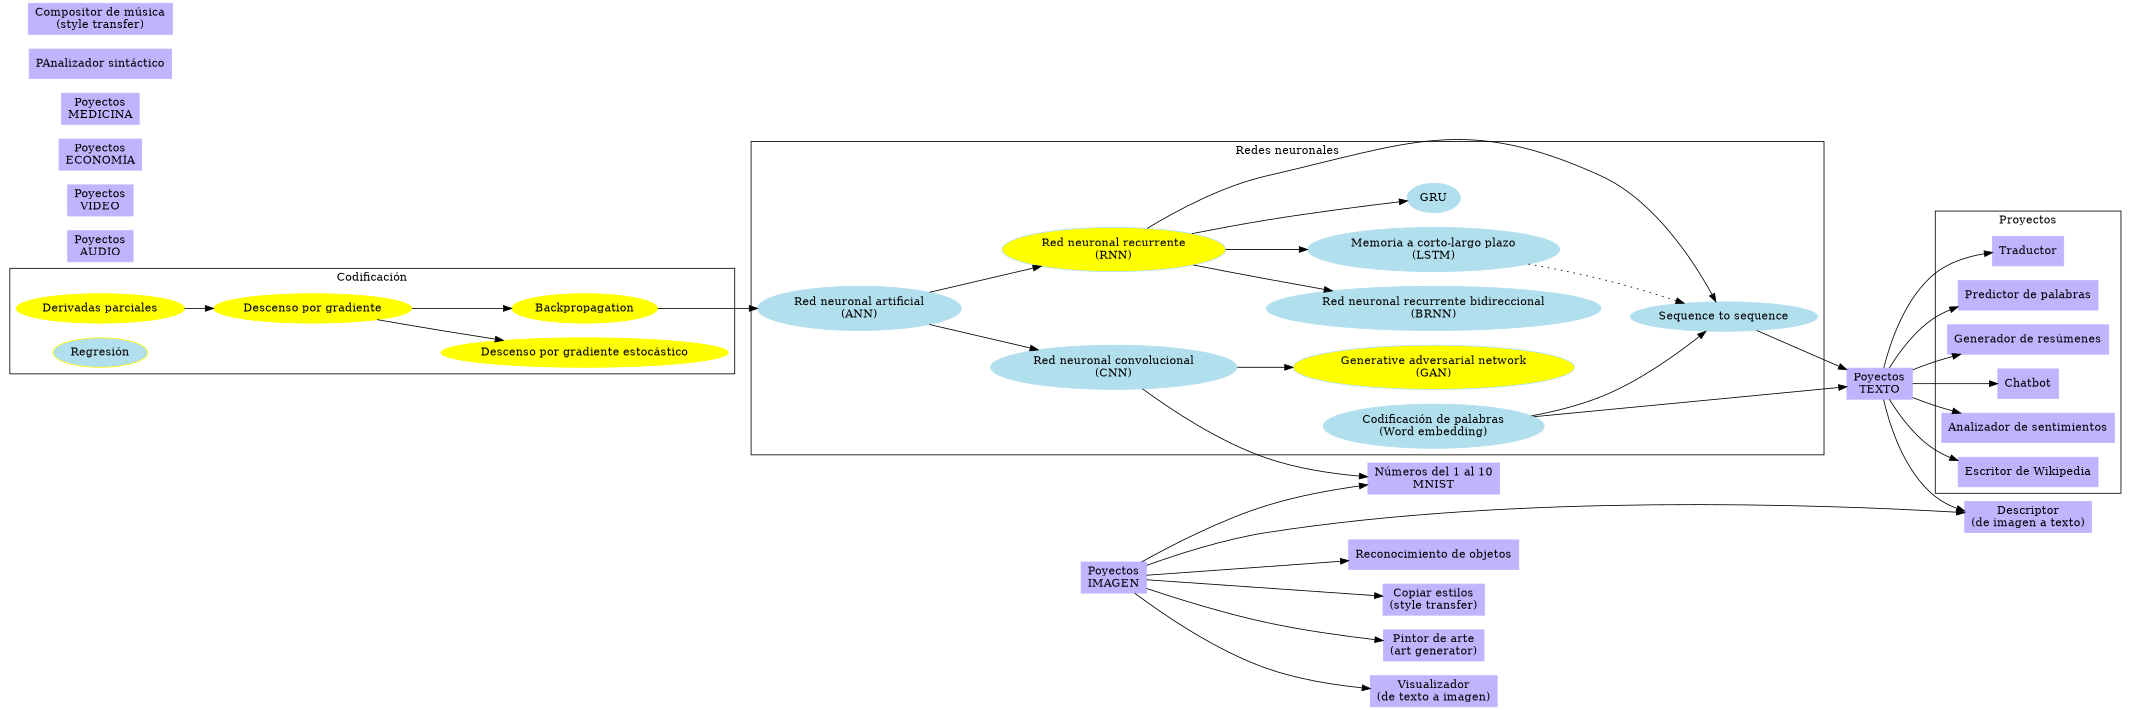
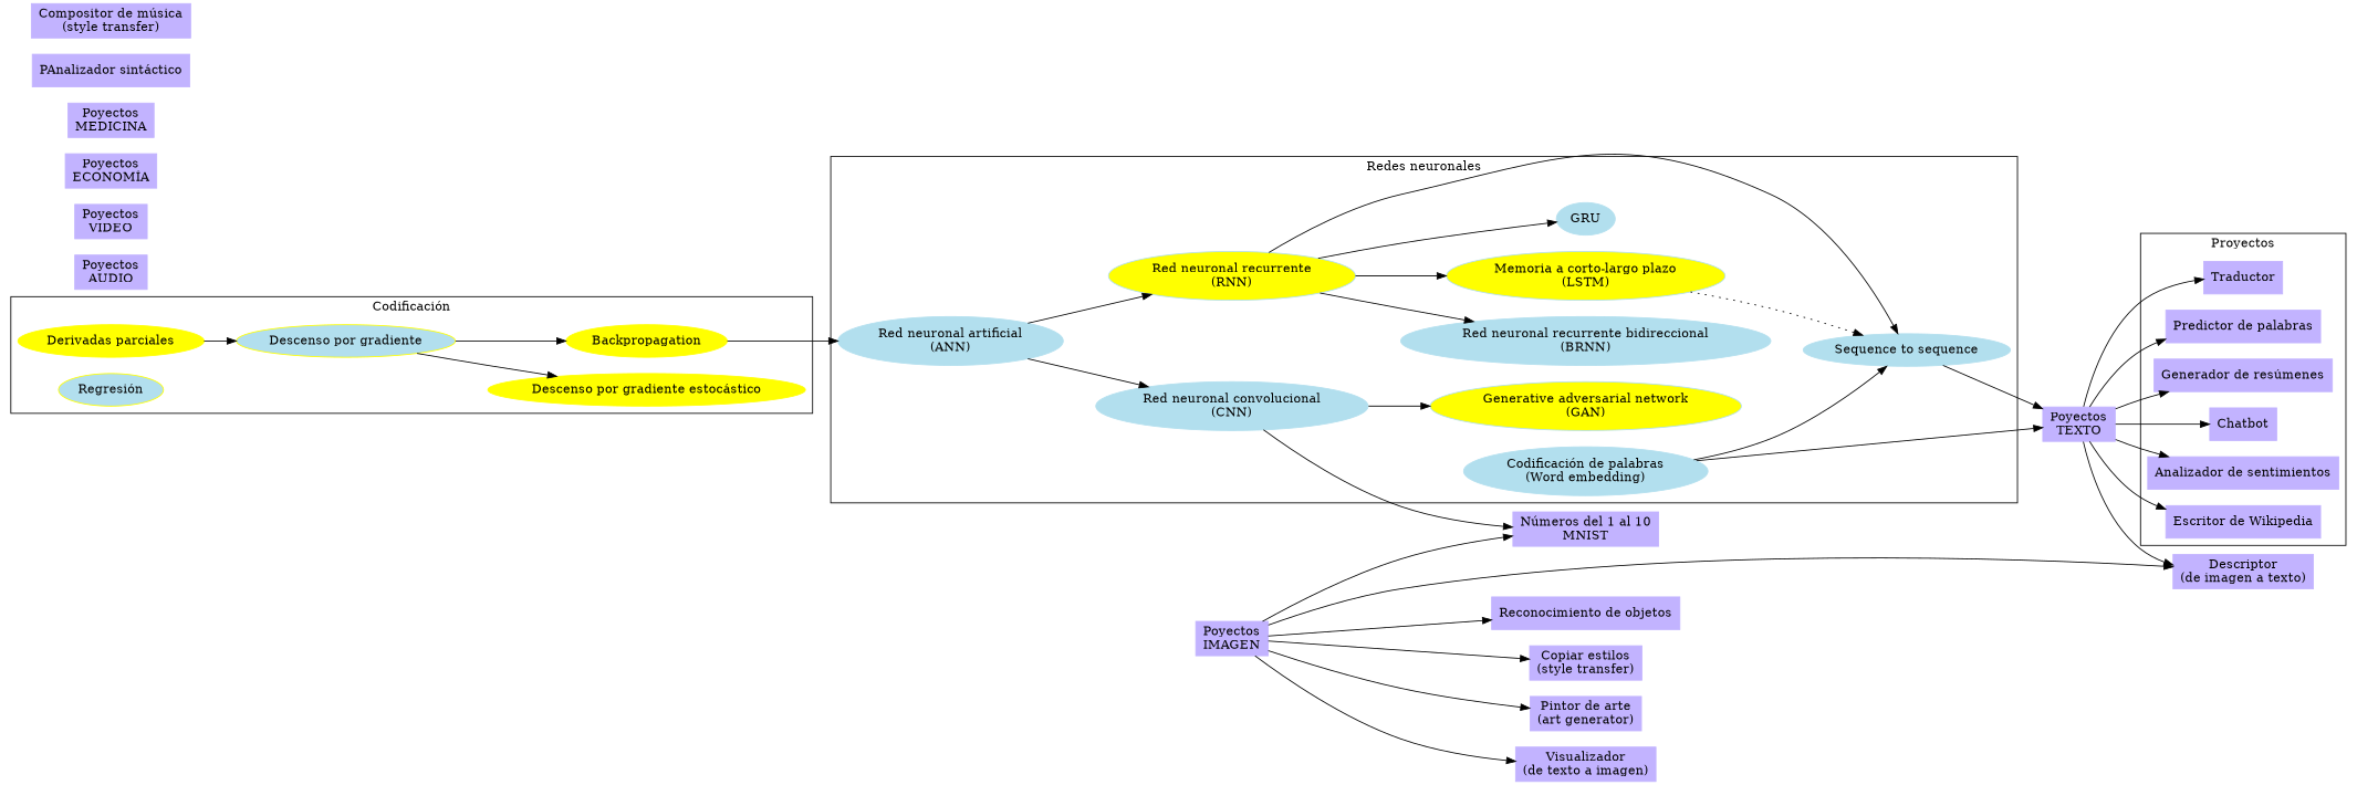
  digraph {
    rankdir=LR
    node [color=".7 .3 1.0" style=filled shape=box]
    n1 [color=yellow label="Derivadas parciales" shape=""]
-   n2 [color=yellow label="Descenso por gradiente" shape=""]
+   n2 [color=yellow label="Descenso por gradiente" fillcolor=lightblue2 shape=""]
    n3 [color=yellow label="Descenso por gradiente estocástico" shape=""]
    n4 [color=yellow label=Backpropagation shape=""]
    n5 [color=yellow fillcolor=lightblue2 label="Regresión" shape=""]
    n6 [color=lightblue2 label="Red neuronal artificial\n(ANN)" shape=""]
    n7 [color=lightblue2 label="Red neuronal convolucional\n(CNN)" shape=""]
    n8 [color=lightblue2 fillcolor=yellow label="Red neuronal recurrente\n(RNN)" shape=""]
    n9 [color=lightblue2 fillcolor=yellow label="Generative adversarial network\n(GAN)" shape=""]
    n10 [color=lightblue2 label="Red neuronal recurrente bidireccional\n(BRNN)" shape=""]
-   n11 [color=lightblue2 label="Memoria a corto-largo plazo\n(LSTM)" shape=""]
+   n11 [color=lightblue2 label="Memoria a corto-largo plazo\n(LSTM)" fillcolor=yellow shape=""]
    n12 [color=lightblue2 label=GRU shape=""]
    n13 [color=lightblue2 label="Sequence to sequence" shape=""]
    n14 [color=lightblue2 label="Codificación de palabras\n(Word embedding)" shape=""]
    n15 [label=Traductor]
    n16 [label="Predictor de palabras"]
    n17 [label="Generador de resúmenes"]
    n18 [label=Chatbot]
    n19 [label="Analizador de sentimientos"]
    n20 [label="Escritor de Wikipedia"]
    n21 [label="Números del 1 al 10\nMNIST"]
    n22 [label="Poyectos\nTEXTO"]
    n23 [label="Descriptor\n(de imagen a texto)"]
    n24 [label="Poyectos\nIMAGEN"]
    n25 [label="Reconocimiento de objetos"]
    n26 [label="Copiar estilos\n(style transfer)"]
    n27 [label="Pintor de arte\n(art generator)"]
    n28 [label="Visualizador\n(de texto a imagen)"]
    n29 [label="Poyectos\nAUDIO"]
    n30 [label="Poyectos\nVIDEO"]
    n31 [label="Poyectos\nECONOMÍA"]
    n32 [label="Poyectos\nMEDICINA"]
    n33 [label="PAnalizador sintáctico"]
    n34 [label="Compositor de música\n(style transfer)"]
    subgraph cluster_1 {
      label="Codificación"
      n1
      n2
      n3
      n4
      n5
    }
    subgraph cluster_2 {
      label="Redes neuronales"
      n6
      n7
      n8
      n9
      n10
      n11
      n12
      n13
      n14
    }
    subgraph cluster_3 {
      label=Proyectos
      n15
      n16
      n17
      n18
      n19
      n20
    }
    n1 -> n2
    n2 -> n3
    n2 -> n4
    n4 -> n6
    n6 -> n7
    n6 -> n8
    n7 -> n9
    n7 -> n21
    n8 -> n10
    n8 -> n11
    n8 -> n12
    n8 -> n13
    n11 -> n13 [style=dotted]
    n13 -> n22
    n14 -> n13
    n14 -> n22
    n22 -> n15
    n22 -> n16
    n22 -> n17
    n22 -> n18
    n22 -> n19
    n22 -> n20
    n22 -> n23
    n24 -> n21
    n24 -> n23
    n24 -> n25
    n24 -> n26
    n24 -> n27
    n24 -> n28
  }
